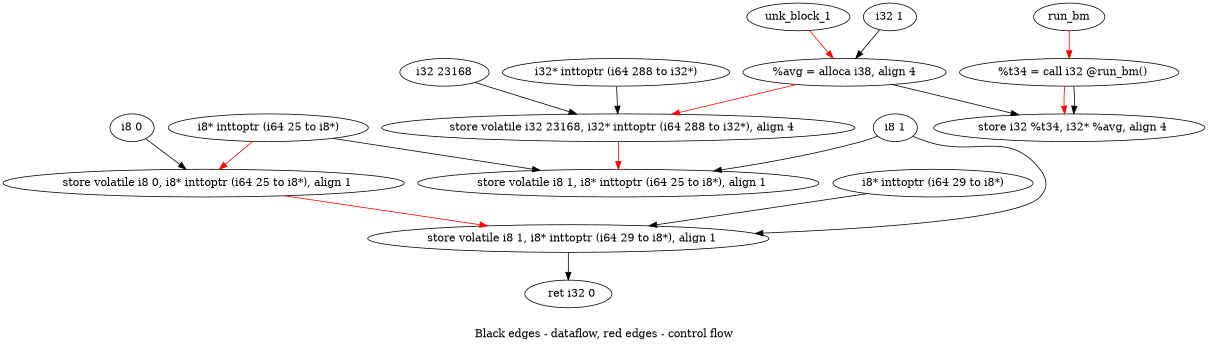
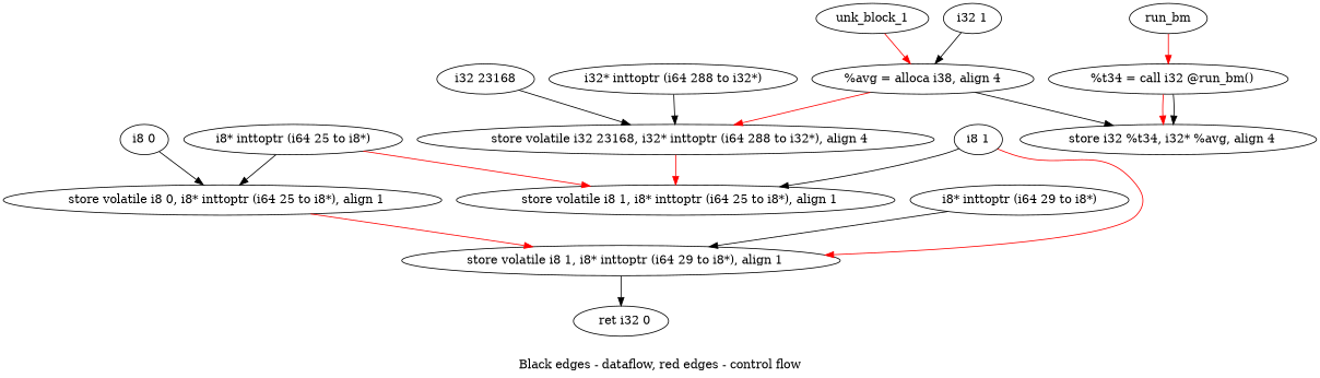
  digraph {
    compound=true
    label="Black edges - dataflow, red edges - control flow"
    n1 [label="%avg = alloca i38, align 4"]
    n2 [label="  store volatile i32 23168, i32* inttoptr (i64 288 to i32*), align 4"]
    n3 [label="  store i32 %t34, i32* %avg, align 4"]
    n4 [label="  store volatile i8 1, i8* inttoptr (i64 25 to i8*), align 1"]
    n5 [label="  %t34 = call i32 @run_bm()"]
    n6 [label="  store volatile i8 0, i8* inttoptr (i64 25 to i8*), align 1"]
    n7 [label="  store volatile i8 1, i8* inttoptr (i64 29 to i8*), align 1"]
    n8 [label="  ret i32 0"]
    unk_block_1
    "i32 1"
    "i32 23168"
    "i32* inttoptr (i64 288 to i32*)"
    "i8 1"
    "i8* inttoptr (i64 25 to i8*)"
    run_bm
    "i8 0"
    "i8* inttoptr (i64 29 to i8*)"
    n1 -> n2 [color=red weight=2]
    n1 -> n3
    n2 -> n4 [color=red weight=2]
    n5 -> n3 [color=red weight=2]
    n5 -> n3
    n6 -> n7 [color=red weight=2]
    n7 -> n8 [color=black weight=2]
    unk_block_1 -> n1 [color=red]
    "i32 1" -> n1
    "i32 23168" -> n2
    "i32* inttoptr (i64 288 to i32*)" -> n2
    "i8 1" -> n4
-   "i8 1" -> n7
-   "i8* inttoptr (i64 25 to i8*)" -> n4
-   "i8* inttoptr (i64 25 to i8*)" -> n6 [color=red]
+   "i8 1" -> n7 [color=red]
+   "i8* inttoptr (i64 25 to i8*)" -> n4 [color=red]
+   "i8* inttoptr (i64 25 to i8*)" -> n6
    run_bm -> n5 [color=red]
    "i8 0" -> n6
    "i8* inttoptr (i64 29 to i8*)" -> n7
  }
